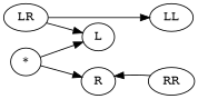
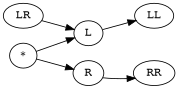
  digraph {
    rankdir=LR
    splines=false
    node [fillcolor=white fontsize=12 shape=ellipse style=filled]
    n1 [height=0.4 label="*" width=0.4]
    n2 [height=0.4 label=L width=0.4]
    n3 [height=0.4 label=R width=0.4]
    n4 [height=0.4 label=LL width=0.4]
    n5 [height=0.4 label=RR width=0.4]
    n6 [height=0.4 label=LR width=0.4]
    n1 -> n2
    n1 -> n3
-   n6 -> n4
-   n5 -> n3
+   n2 -> n4
+   n3 -> n5
    n6 -> n2
  }
